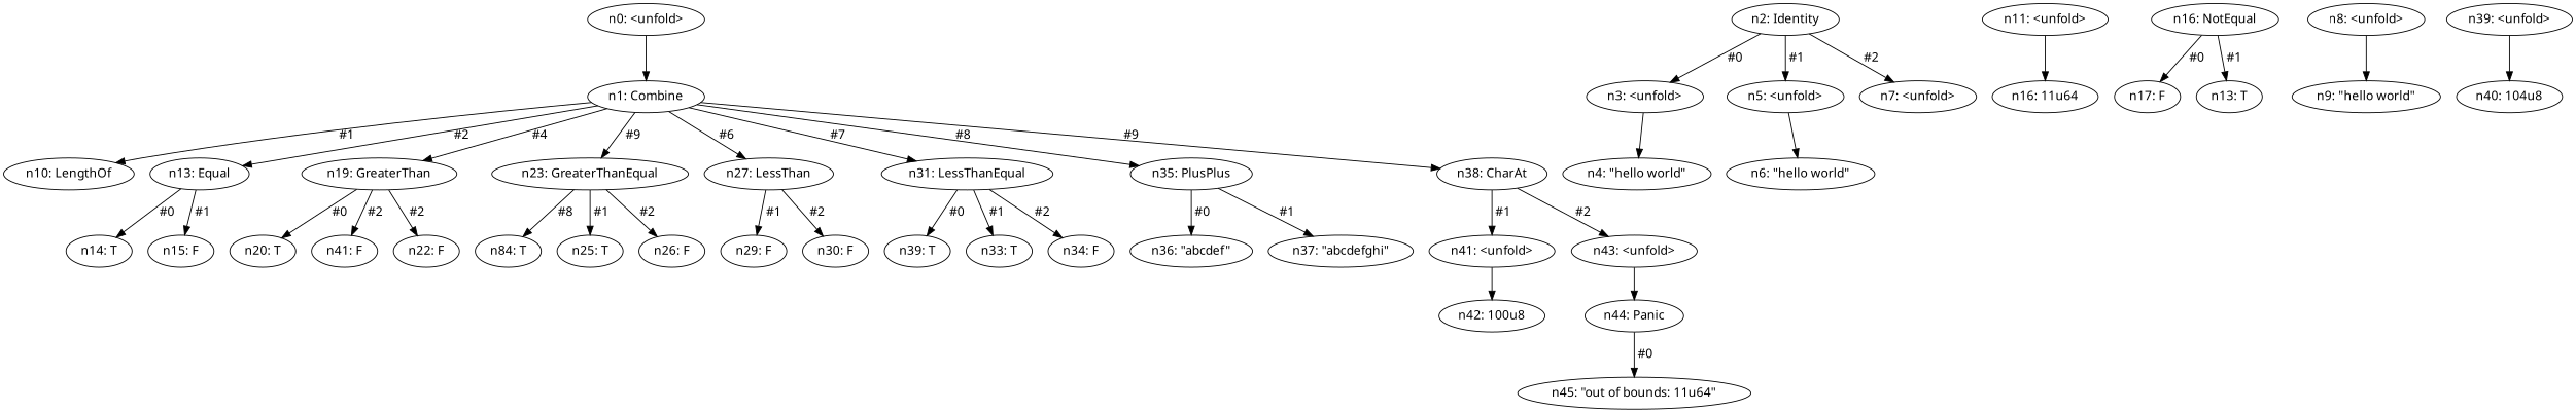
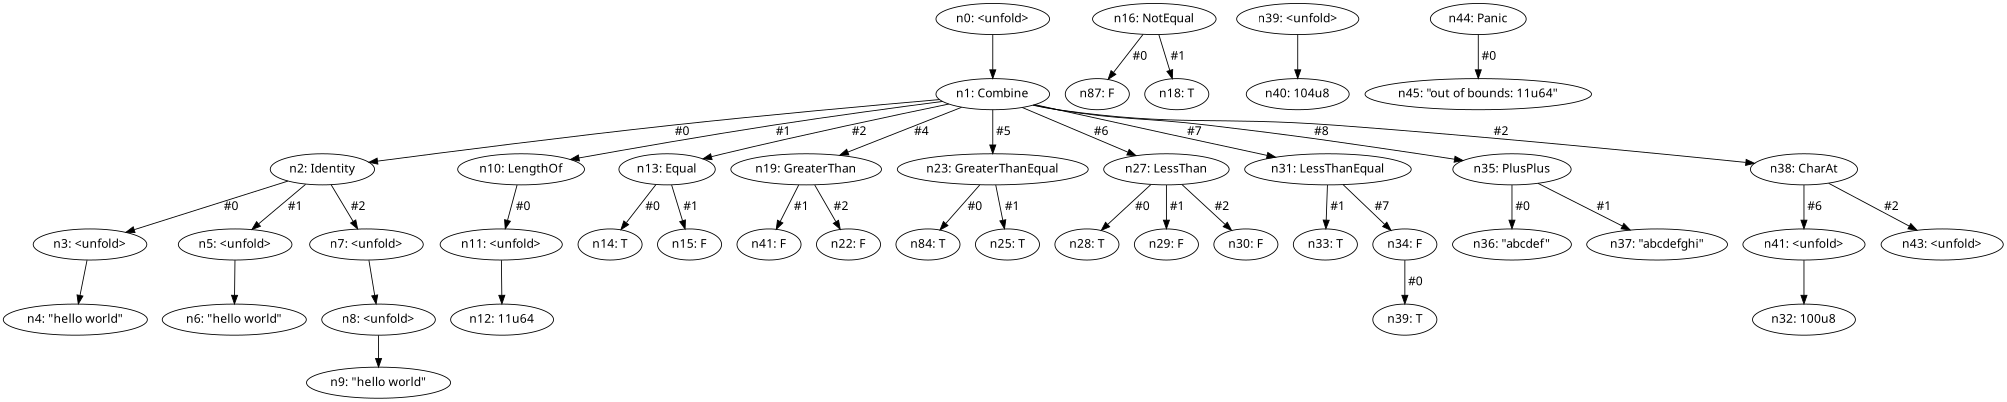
  digraph {
    node [fontname="bold helvetica"]
    edge [fontname="bold helvetica"]
    n1 [label="n0: <unfold>"]
    n2 [label="n1: Combine"]
    n3 [label="n2: Identity"]
    n4 [label="n10: LengthOf"]
    n5 [label="n13: Equal"]
    n6 [label="n19: GreaterThan"]
    n7 [label="n23: GreaterThanEqual"]
    n8 [label="n27: LessThan"]
    n9 [label="n31: LessThanEqual"]
    n10 [label="n35: PlusPlus"]
    n11 [label="n38: CharAt"]
    n12 [label="n3: <unfold>"]
    n13 [label="n5: <unfold>"]
    n14 [label="n7: <unfold>"]
    n15 [label="n11: <unfold>"]
    n16 [label="n14: T"]
    n17 [label="n15: F"]
    n18 [label="n16: NotEqual"]
-   n19 [label="n17: F"]
-   n20 [label="n13: T"]
-   n21 [label="n20: T"]
+   n19 [label="n87: F"]
+   n20 [label="n18: T"]
    n22 [label="n41: F"]
    n23 [label="n22: F"]
    n24 [label="n84: T"]
    n25 [label="n25: T"]
-   n26 [label="n26: F"]
+   n27 [label="n28: T"]
    n28 [label="n29: F"]
    n29 [label="n30: F"]
    n30 [label="n39: T"]
    n31 [label="n33: T"]
    n32 [label="n34: F"]
    n33 [label="n36: \"abcdef\""]
    n34 [label="n37: \"abcdefghi\""]
    n35 [label="n41: <unfold>"]
    n36 [label="n43: <unfold>"]
    n37 [label="n4: \"hello world\""]
    n38 [label="n6: \"hello world\""]
    n39 [label="n8: <unfold>"]
    n40 [label="n9: \"hello world\""]
-   n41 [label="n16: 11u64"]
+   n41 [label="n12: 11u64"]
    n42 [label="n39: <unfold>"]
    n43 [label="n40: 104u8"]
-   n44 [label="n42: 100u8"]
+   n44 [label="n32: 100u8"]
    n45 [label="n44: Panic"]
    n46 [label="n45: \"out of bounds: 11u64\""]
    n1 -> n2
+   n2 -> n3 [label=" #0 "]
    n2 -> n4 [label=" #1 "]
    n2 -> n5 [label=" #2 "]
    n2 -> n6 [label=" #4 "]
-   n2 -> n7 [label=" #9 "]
+   n2 -> n7 [label=" #5 "]
    n2 -> n8 [label=" #6 "]
    n2 -> n9 [label=" #7 "]
    n2 -> n10 [label=" #8 "]
-   n2 -> n11 [label=" #9 "]
+   n2 -> n11 [label=" #2 "]
    n3 -> n12 [label=" #0 "]
    n3 -> n13 [label=" #1 "]
    n3 -> n14 [label=" #2 "]
+   n4 -> n15 [label=" #0 "]
    n5 -> n16 [label=" #0 "]
    n5 -> n17 [label=" #1 "]
-   n6 -> n21 [label=" #0 "]
-   n6 -> n22 [label=" #2 "]
+   n6 -> n22 [label=" #1 "]
    n6 -> n23 [label=" #2 "]
-   n7 -> n24 [label=" #8 "]
+   n7 -> n24 [label=" #0 "]
    n7 -> n25 [label=" #1 "]
-   n7 -> n26 [label=" #2 "]
+   n8 -> n27 [label=" #0 "]
    n8 -> n28 [label=" #1 "]
    n8 -> n29 [label=" #2 "]
-   n9 -> n30 [label=" #0 "]
+   n32 -> n30 [label=" #0 "]
    n9 -> n31 [label=" #1 "]
-   n9 -> n32 [label=" #2 "]
+   n9 -> n32 [label=" #7 "]
    n10 -> n33 [label=" #0 "]
    n10 -> n34 [label=" #1 "]
-   n11 -> n35 [label=" #1 "]
+   n11 -> n35 [label=" #6 "]
    n11 -> n36 [label=" #2 "]
    n12 -> n37
    n13 -> n38
+   n14 -> n39
    n15 -> n41
    n18 -> n19 [label=" #0 "]
    n18 -> n20 [label=" #1 "]
    n35 -> n44
-   n36 -> n45
    n39 -> n40
    n42 -> n43
    n45 -> n46 [label=" #0 "]
  }
